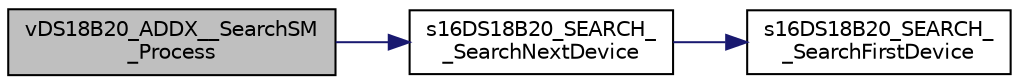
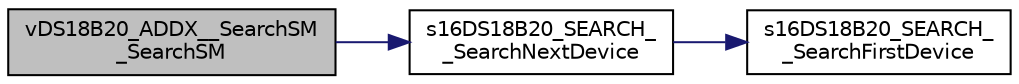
  digraph {
    rankdir=LR
    node [color=black fillcolor=white fontname=Helvetica fontsize=10 shape=record style=filled]
    edge [color=midnightblue fontname=Helvetica fontsize=10 labelfontname=Helvetica labelfontsize=10 style=solid]
-   n1 [fillcolor=grey75 fontcolor=black height=0.2 label="vDS18B20_ADDX__SearchSM\l_Process" width=0.4]
+   n1 [fillcolor=grey75 fontcolor=black height=0.2 label="vDS18B20_ADDX__SearchSM\l_SearchSM" width=0.4]
    n2 [height=0.2 label="s16DS18B20_SEARCH_\l_SearchNextDevice" width=0.4]
    n3 [height=0.2 label="s16DS18B20_SEARCH_\l_SearchFirstDevice" width=0.4]
    n1 -> n2
    n2 -> n3
  }
